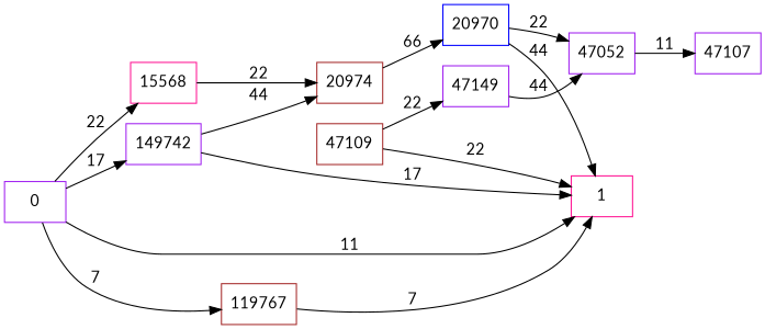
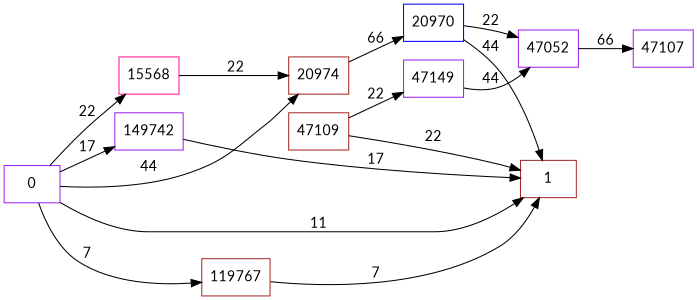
  digraph {
    fontname=Lato
    rankdir=LR
    node [color=purple fontname=Lato shape=rectangle]
    edge [fontname=Lato]
    n1 [color=brown label=20974]
    20970 [color=blue]
-   1 [color=deeppink]
+   1 [color=brown]
    47052
    47107
    n6 [color=deeppink label=15568]
    47109 [color=brown]
    47149
    119767 [color=brown]
    149742
    0
    n1 -> 20970 [label=66]
    20970 -> 1 [label=44]
    20970 -> 47052 [label=22]
-   47052 -> 47107 [label=11]
+   47052 -> 47107 [label=66]
    n6 -> n1 [label=22]
    47109 -> 1 [label=22]
    47109 -> 47149 [label=22]
    47149 -> 47052 [label=44]
    119767 -> 1 [label=7]
    149742 -> 1 [label=17]
-   149742 -> n1 [label=44]
+   0 -> n1 [label=44]
    0 -> 1 [label=11]
    0 -> n6 [label=22]
    0 -> 119767 [label=7]
    0 -> 149742 [label=17]
  }
